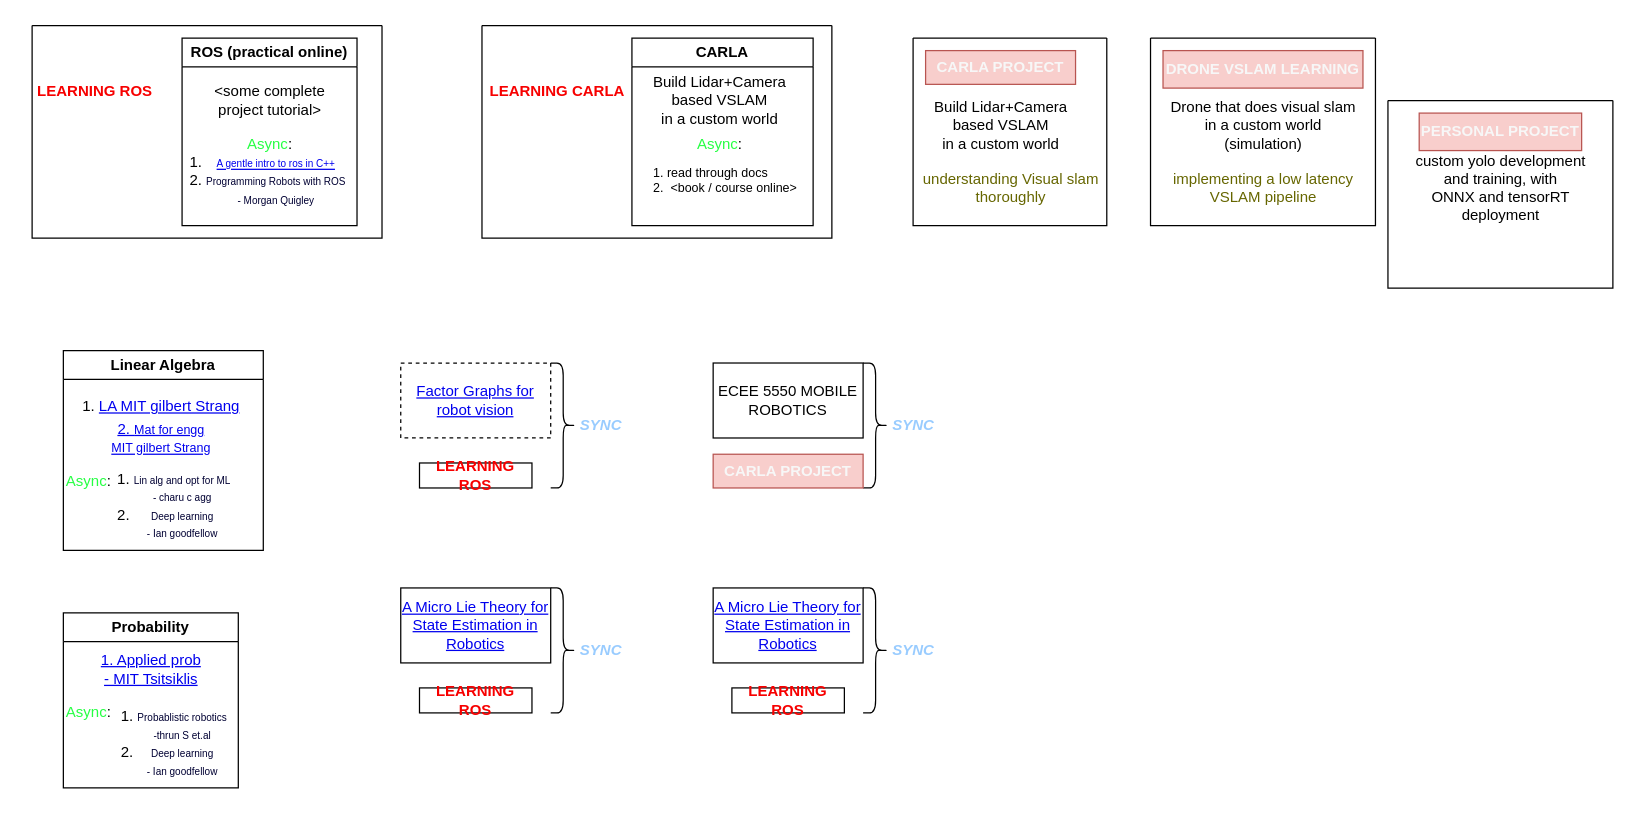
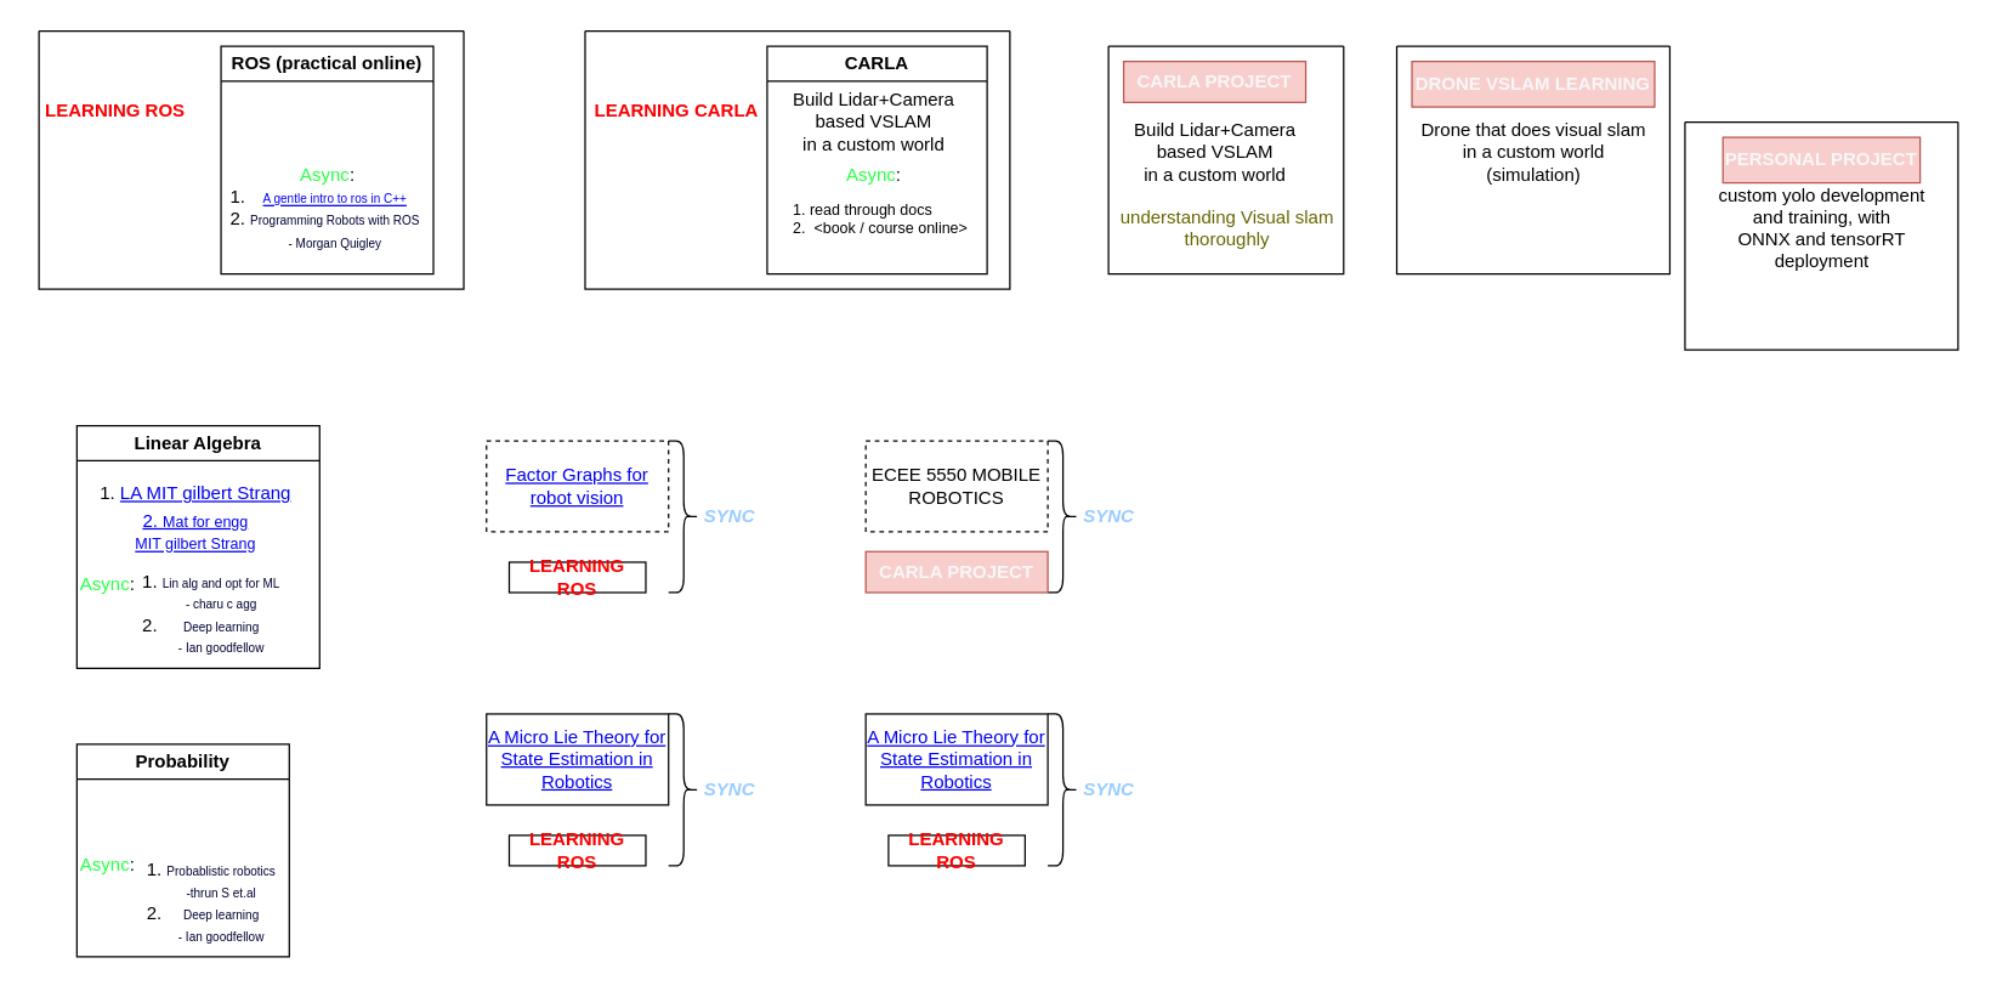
  <mxCell id="0" />
  <mxCell id="1" parent="0" />
  <mxCell id="2" value="Probability" style="swimlane;whiteSpace=wrap;html=1;" vertex="1" parent="1"><mxGeometry x="50" y="490" width="140" height="140" as="geometry" /></mxCell>
- <mxCell id="3" value="&lt;a href=&quot;https://ocw.mit.edu/courses/6-041-probabilistic-systems-analysis-and-applied-probability-fall-2010/video_galleries/video-lectures/&quot;&gt;1. Applied prob&lt;br&gt;- MIT Tsitsiklis&lt;/a&gt;" style="text;html=1;align=center;verticalAlign=middle;resizable=0;points=[];autosize=1;strokeColor=none;fillColor=none;" vertex="1" parent="2"><mxGeometry x="15" y="25" width="110" height="40" as="geometry" /></mxCell>
  <mxCell id="4" value="&lt;ol&gt;&lt;li&gt;&lt;font style=&quot;font-size: 8px;&quot; color=&quot;#000033&quot;&gt;Probablistic robotics&lt;br&gt;-thrun S et.al&lt;br&gt;&lt;/font&gt;&lt;/li&gt;&lt;li&gt;&lt;font style=&quot;font-size: 8px;&quot; color=&quot;#000033&quot;&gt;Deep learning &lt;br&gt;- Ian goodfellow&lt;br&gt;&lt;/font&gt;&lt;/li&gt;&lt;/ol&gt;" style="text;html=1;align=center;verticalAlign=middle;resizable=0;points=[];autosize=1;strokeColor=none;fillColor=none;spacingTop=-7;spacingBottom=-4;" vertex="1" parent="2"><mxGeometry x="10" y="65" width="130" height="80" as="geometry" /></mxCell>
  <mxCell id="5" value="&lt;a href=&quot;https://www.cs.cmu.edu/~kaess/pub/Dellaert17fnt.pdf&quot;&gt;Factor Graphs for robot vision&lt;/a&gt;" style="rounded=0;whiteSpace=wrap;html=1;dashed=1;" vertex="1" parent="1"><mxGeometry x="320" y="290" width="120" height="60" as="geometry" /></mxCell>
  <mxCell id="6" value="&lt;a href=&quot;https://arxiv.org/pdf/1812.015.pdf&quot;&gt;A Micro Lie Theory for State Estimation in Robotics&lt;/a&gt;" style="rounded=0;whiteSpace=wrap;html=1;" vertex="1" parent="1"><mxGeometry x="320" y="470" width="120" height="60" as="geometry" /></mxCell>
  <mxCell id="7" value="Linear Algebra" style="swimlane;whiteSpace=wrap;html=1;" vertex="1" parent="1"><mxGeometry x="50" y="280" width="160" height="160" as="geometry" /></mxCell>
  <mxCell id="8" value="1. &lt;a href=&quot;https://ocw.mit.edu/courses/18-06sc-linear-algebra-fall-2011/&quot;&gt;LA MIT gilbert Strang&lt;/a&gt;" style="text;html=1;align=center;verticalAlign=middle;resizable=0;points=[];autosize=1;strokeColor=none;fillColor=none;" vertex="1" parent="7"><mxGeometry x="2.5" y="30" width="150" height="30" as="geometry" /></mxCell>
  <mxCell id="9" value="&lt;font color=&quot;#26ff43&quot;&gt;Async&lt;/font&gt;:" style="text;html=1;align=center;verticalAlign=middle;resizable=0;points=[];autosize=1;strokeColor=none;fillColor=none;" vertex="1" parent="7"><mxGeometry x="-10" y="90" width="60" height="30" as="geometry" /></mxCell>
  <mxCell id="10" value="&lt;ol&gt;&lt;li&gt;&lt;font style=&quot;font-size: 8px;&quot; color=&quot;#000033&quot;&gt;Lin alg and opt for ML&lt;br&gt;- charu c agg&lt;/font&gt;&lt;/li&gt;&lt;li&gt;&lt;font style=&quot;font-size: 8px;&quot; color=&quot;#000033&quot;&gt;Deep learning &lt;br&gt;- Ian goodfellow&lt;br&gt;&lt;/font&gt;&lt;/li&gt;&lt;/ol&gt;" style="text;html=1;align=center;verticalAlign=middle;resizable=0;points=[];autosize=1;strokeColor=none;fillColor=none;spacingTop=-7;spacingBottom=-4;" vertex="1" parent="7"><mxGeometry x="5" y="85" width="140" height="80" as="geometry" /></mxCell>
  <mxCell id="11" value="&lt;a href=&quot;https://ocw.mit.edu/courses/18-065-matrix-methods-in-data-analysis-signal-processing-and-machine-learning-spring-2018/&quot;&gt;2. &lt;font style=&quot;font-size: 10px;&quot;&gt;Mat for engg &lt;br&gt;MIT gilbert Strang&lt;/font&gt;&lt;/a&gt;" style="text;html=1;align=center;verticalAlign=middle;resizable=0;points=[];autosize=1;strokeColor=none;fillColor=none;" vertex="1" parent="7"><mxGeometry x="22.5" y="50" width="110" height="40" as="geometry" /></mxCell>
  <mxCell id="12" value="" style="shape=curlyBracket;whiteSpace=wrap;html=1;rounded=1;flipH=1;labelPosition=right;verticalLabelPosition=middle;align=left;verticalAlign=middle;size=0.5;" vertex="1" parent="1"><mxGeometry x="440" y="290" width="20" height="100" as="geometry" /></mxCell>
  <mxCell id="13" value="&lt;b&gt;&lt;font color=&quot;#99ccff&quot;&gt;&lt;i&gt;SYNC&lt;/i&gt;&lt;/font&gt;&lt;/b&gt;" style="text;html=1;align=center;verticalAlign=middle;resizable=0;points=[];autosize=1;strokeColor=none;fillColor=none;" vertex="1" parent="1"><mxGeometry x="450" y="325" width="60" height="30" as="geometry" /></mxCell>
  <mxCell id="14" value="ROS (practical online)" style="swimlane;whiteSpace=wrap;html=1;" vertex="1" parent="1"><mxGeometry x="145" y="30" width="140" height="150" as="geometry" /></mxCell>
  <mxCell id="15" value="&lt;font color=&quot;#26ff43&quot;&gt;Async&lt;/font&gt;:" style="text;html=1;align=center;verticalAlign=middle;resizable=0;points=[];autosize=1;strokeColor=none;fillColor=none;" vertex="1" parent="14"><mxGeometry x="40" y="70" width="60" height="30" as="geometry" /></mxCell>
- <mxCell id="16" value="&amp;lt;some complete &lt;br&gt;project tutorial&amp;gt;" style="text;html=1;align=center;verticalAlign=middle;resizable=0;points=[];autosize=1;strokeColor=none;fillColor=none;" vertex="1" parent="14"><mxGeometry x="10" y="30" width="120" height="40" as="geometry" /></mxCell>
  <mxCell id="17" value="&lt;ol&gt;&lt;li&gt;&lt;font color=&quot;#000033&quot; style=&quot;font-size: 8px;&quot;&gt;&lt;a href=&quot;https://jokane.net/agitr/&quot;&gt;A gentle intro to ros in C++&lt;/a&gt;&lt;/font&gt;&lt;/li&gt;&lt;li&gt;&lt;font color=&quot;#000033&quot; style=&quot;font-size: 8px;&quot;&gt;Programming Robots with ROS &lt;br&gt;- Morgan Quigley&lt;br&gt;&lt;/font&gt;&lt;/li&gt;&lt;/ol&gt;" style="text;html=1;align=center;verticalAlign=middle;resizable=0;points=[];autosize=1;strokeColor=none;fillColor=none;spacingTop=-7;spacingBottom=-4;" vertex="1" parent="14"><mxGeometry x="-30" y="80" width="170" height="70" as="geometry" /></mxCell>
  <mxCell id="18" value="" style="swimlane;startSize=0;" vertex="1" parent="1"><mxGeometry x="25" y="20" width="280" height="170" as="geometry" /></mxCell>
  <mxCell id="19" value="&lt;font color=&quot;#f70000&quot;&gt;&lt;b&gt;LEARNING ROS&lt;br&gt;&lt;/b&gt;&lt;/font&gt;" style="text;html=1;align=center;verticalAlign=middle;resizable=0;points=[];autosize=1;strokeColor=none;fillColor=none;" vertex="1" parent="1"><mxGeometry x="20" y="58" width="110" height="30" as="geometry" /></mxCell>
  <mxCell id="20" value="&lt;font color=&quot;#f70000&quot;&gt;&lt;b&gt;LEARNING ROS&lt;br&gt;&lt;/b&gt;&lt;/font&gt;" style="rounded=0;whiteSpace=wrap;html=1;" vertex="1" parent="1"><mxGeometry x="335" y="370" width="90" height="20" as="geometry" /></mxCell>
  <mxCell id="21" value="" style="shape=curlyBracket;whiteSpace=wrap;html=1;rounded=1;flipH=1;labelPosition=right;verticalLabelPosition=middle;align=left;verticalAlign=middle;size=0.5;" vertex="1" parent="1"><mxGeometry x="440" y="470" width="20" height="100" as="geometry" /></mxCell>
  <mxCell id="22" value="&lt;b&gt;&lt;font color=&quot;#99ccff&quot;&gt;&lt;i&gt;SYNC&lt;/i&gt;&lt;/font&gt;&lt;/b&gt;" style="text;html=1;align=center;verticalAlign=middle;resizable=0;points=[];autosize=1;strokeColor=none;fillColor=none;" vertex="1" parent="1"><mxGeometry x="450" y="505" width="60" height="30" as="geometry" /></mxCell>
  <mxCell id="23" value="&lt;font color=&quot;#f70000&quot;&gt;&lt;b&gt;LEARNING ROS&lt;br&gt;&lt;/b&gt;&lt;/font&gt;" style="rounded=0;whiteSpace=wrap;html=1;" vertex="1" parent="1"><mxGeometry x="335" y="550" width="90" height="20" as="geometry" /></mxCell>
  <mxCell id="24" value="&lt;b&gt;CARLA&lt;/b&gt;" style="swimlane;whiteSpace=wrap;html=1;" vertex="1" parent="1"><mxGeometry x="505" y="30" width="145" height="150" as="geometry" /></mxCell>
  <mxCell id="25" value="&lt;font color=&quot;#26ff43&quot;&gt;Async&lt;/font&gt;:" style="text;html=1;align=center;verticalAlign=middle;resizable=0;points=[];autosize=1;strokeColor=none;fillColor=none;" vertex="1" parent="24"><mxGeometry x="40" y="70" width="60" height="30" as="geometry" /></mxCell>
  <mxCell id="26" value="Build Lidar+Camera&lt;br&gt;based VSLAM &lt;br&gt;in a custom world" style="text;html=1;align=center;verticalAlign=middle;resizable=0;points=[];autosize=1;strokeColor=none;fillColor=none;" vertex="1" parent="24"><mxGeometry x="5" y="20" width="130" height="60" as="geometry" /></mxCell>
  <mxCell id="27" value="" style="swimlane;startSize=0;" vertex="1" parent="1"><mxGeometry x="385" y="20" width="280" height="170" as="geometry" /></mxCell>
  <mxCell id="28" value="&lt;font color=&quot;#f70000&quot;&gt;&lt;b&gt;LEARNING CARLA&lt;/b&gt;&lt;/font&gt;" style="text;html=1;align=center;verticalAlign=middle;resizable=0;points=[];autosize=1;strokeColor=none;fillColor=none;" vertex="1" parent="27"><mxGeometry y="38" width="120" height="30" as="geometry" /></mxCell>
  <mxCell id="29" value="&lt;ol style=&quot;font-size: 11px;&quot;&gt;&lt;li style=&quot;font-size: 10px;&quot;&gt;&lt;div align=&quot;left&quot;&gt;&lt;font style=&quot;font-size: 10px;&quot;&gt;read through docs&lt;/font&gt;&lt;/div&gt;&lt;/li&gt;&lt;li style=&quot;font-size: 10px;&quot;&gt;&lt;div align=&quot;left&quot;&gt;&lt;font style=&quot;font-size: 10px;&quot;&gt;&amp;nbsp;&amp;lt;book / course online&amp;gt;&lt;/font&gt;&lt;/div&gt;&lt;/li&gt;&lt;/ol&gt;" style="text;html=1;align=center;verticalAlign=middle;resizable=0;points=[];autosize=1;strokeColor=none;fillColor=none;spacingTop=-7;spacingBottom=-4;" vertex="1" parent="27"><mxGeometry x="95" y="105" width="170" height="40" as="geometry" /></mxCell>
  <mxCell id="30" value="" style="swimlane;startSize=0;" vertex="1" parent="1"><mxGeometry x="730" y="30" width="155" height="150" as="geometry" /></mxCell>
  <mxCell id="31" value="&lt;font color=&quot;#f7f7f7&quot;&gt;&lt;b&gt;CARLA PROJECT&lt;br&gt;&lt;/b&gt;&lt;/font&gt;" style="whiteSpace=wrap;html=1;fillColor=#f8cecc;strokeColor=#b85450;" vertex="1" parent="30"><mxGeometry x="10" y="10" width="120" height="27" as="geometry" /></mxCell>
  <mxCell id="32" value="Build Lidar+Camera&lt;br&gt;based VSLAM &lt;br&gt;in a custom world" style="text;html=1;align=center;verticalAlign=middle;resizable=0;points=[];autosize=1;strokeColor=none;fillColor=none;" vertex="1" parent="30"><mxGeometry x="5" y="40" width="130" height="60" as="geometry" /></mxCell>
  <mxCell id="33" value="&lt;font color=&quot;#666600&quot;&gt;understanding Visual slam &lt;br&gt;thoroughly&lt;br&gt;&lt;/font&gt;" style="text;html=1;align=center;verticalAlign=middle;resizable=0;points=[];autosize=1;strokeColor=none;fillColor=none;" vertex="1" parent="30"><mxGeometry x="-7.5" y="100" width="170" height="40" as="geometry" /></mxCell>
  <mxCell id="34" value="" style="swimlane;startSize=0;" vertex="1" parent="1"><mxGeometry x="920" y="30" width="180" height="150" as="geometry" /></mxCell>
  <mxCell id="35" value="&lt;font color=&quot;#f7f7f7&quot;&gt;&lt;b&gt;DRONE VSLAM LEARNING&lt;br&gt;&lt;/b&gt;&lt;/font&gt;" style="whiteSpace=wrap;html=1;fillColor=#f8cecc;strokeColor=#b85450;" vertex="1" parent="34"><mxGeometry x="10" y="10" width="160" height="30" as="geometry" /></mxCell>
  <mxCell id="36" value="Drone that does visual slam&lt;br&gt;in a custom world&lt;br&gt;(simulation)" style="text;html=1;align=center;verticalAlign=middle;resizable=0;points=[];autosize=1;strokeColor=none;fillColor=none;" vertex="1" parent="34"><mxGeometry y="40" width="180" height="60" as="geometry" /></mxCell>
- <mxCell id="37" value="&lt;font color=&quot;#666600&quot;&gt;implementing a low latency&lt;br&gt;VSLAM pipeline&lt;br&gt;&lt;/font&gt;" style="text;html=1;align=center;verticalAlign=middle;resizable=0;points=[];autosize=1;strokeColor=none;fillColor=none;" vertex="1" parent="34"><mxGeometry x="5" y="100" width="170" height="40" as="geometry" /></mxCell>
- <mxCell id="38" value="ECEE 5550 MOBILE ROBOTICS" style="rounded=0;whiteSpace=wrap;html=1;" vertex="1" parent="1"><mxGeometry x="570" y="290" width="120" height="60" as="geometry" /></mxCell>
+ <mxCell id="38" value="ECEE 5550 MOBILE ROBOTICS" style="rounded=0;whiteSpace=wrap;html=1;dashed=1;" vertex="1" parent="1"><mxGeometry x="570" y="290" width="120" height="60" as="geometry" /></mxCell>
  <mxCell id="39" value="&lt;a href=&quot;https://arxiv.org/pdf/1812.015.pdf&quot;&gt;A Micro Lie Theory for State Estimation in Robotics&lt;/a&gt;" style="rounded=0;whiteSpace=wrap;html=1;" vertex="1" parent="1"><mxGeometry x="570" y="470" width="120" height="60" as="geometry" /></mxCell>
  <mxCell id="40" value="" style="shape=curlyBracket;whiteSpace=wrap;html=1;rounded=1;flipH=1;labelPosition=right;verticalLabelPosition=middle;align=left;verticalAlign=middle;size=0.5;" vertex="1" parent="1"><mxGeometry x="690" y="290" width="20" height="100" as="geometry" /></mxCell>
  <mxCell id="41" value="&lt;b&gt;&lt;font color=&quot;#99ccff&quot;&gt;&lt;i&gt;SYNC&lt;/i&gt;&lt;/font&gt;&lt;/b&gt;" style="text;html=1;align=center;verticalAlign=middle;resizable=0;points=[];autosize=1;strokeColor=none;fillColor=none;" vertex="1" parent="1"><mxGeometry x="700" y="325" width="60" height="30" as="geometry" /></mxCell>
  <mxCell id="42" value="" style="shape=curlyBracket;whiteSpace=wrap;html=1;rounded=1;flipH=1;labelPosition=right;verticalLabelPosition=middle;align=left;verticalAlign=middle;size=0.5;" vertex="1" parent="1"><mxGeometry x="690" y="470" width="20" height="100" as="geometry" /></mxCell>
  <mxCell id="43" value="&lt;b&gt;&lt;font color=&quot;#99ccff&quot;&gt;&lt;i&gt;SYNC&lt;/i&gt;&lt;/font&gt;&lt;/b&gt;" style="text;html=1;align=center;verticalAlign=middle;resizable=0;points=[];autosize=1;strokeColor=none;fillColor=none;" vertex="1" parent="1"><mxGeometry x="700" y="505" width="60" height="30" as="geometry" /></mxCell>
  <mxCell id="44" value="&lt;font color=&quot;#f70000&quot;&gt;&lt;b&gt;LEARNING ROS&lt;br&gt;&lt;/b&gt;&lt;/font&gt;" style="rounded=0;whiteSpace=wrap;html=1;" vertex="1" parent="1"><mxGeometry x="585" y="550" width="90" height="20" as="geometry" /></mxCell>
  <mxCell id="45" value="&lt;font color=&quot;#f7f7f7&quot;&gt;&lt;b&gt;CARLA PROJECT&lt;br&gt;&lt;/b&gt;&lt;/font&gt;" style="whiteSpace=wrap;html=1;fillColor=#f8cecc;strokeColor=#b85450;" vertex="1" parent="1"><mxGeometry x="570" y="363" width="120" height="27" as="geometry" /></mxCell>
  <mxCell id="46" value="&lt;font color=&quot;#26ff43&quot;&gt;Async&lt;/font&gt;:" style="text;html=1;align=center;verticalAlign=middle;resizable=0;points=[];autosize=1;strokeColor=none;fillColor=none;" vertex="1" parent="1"><mxGeometry x="40" y="555" width="60" height="30" as="geometry" /></mxCell>
  <mxCell id="47" value="" style="swimlane;startSize=0;" vertex="1" parent="1"><mxGeometry x="1110" y="80" width="180" height="150" as="geometry" /></mxCell>
  <mxCell id="48" value="custom yolo development&lt;br&gt;and training, with &lt;br&gt;ONNX and tensorRT &lt;br&gt;deployment" style="text;html=1;align=center;verticalAlign=middle;resizable=0;points=[];autosize=1;strokeColor=none;fillColor=none;" vertex="1" parent="47"><mxGeometry x="10" y="35" width="160" height="70" as="geometry" /></mxCell>
  <mxCell id="49" value="&lt;font color=&quot;#f7f7f7&quot;&gt;&lt;b&gt;PERSONAL PROJECT&lt;br&gt;&lt;/b&gt;&lt;/font&gt;" style="whiteSpace=wrap;html=1;fillColor=#f8cecc;strokeColor=#b85450;" vertex="1" parent="47"><mxGeometry x="25" y="10" width="130" height="30" as="geometry" /></mxCell>
